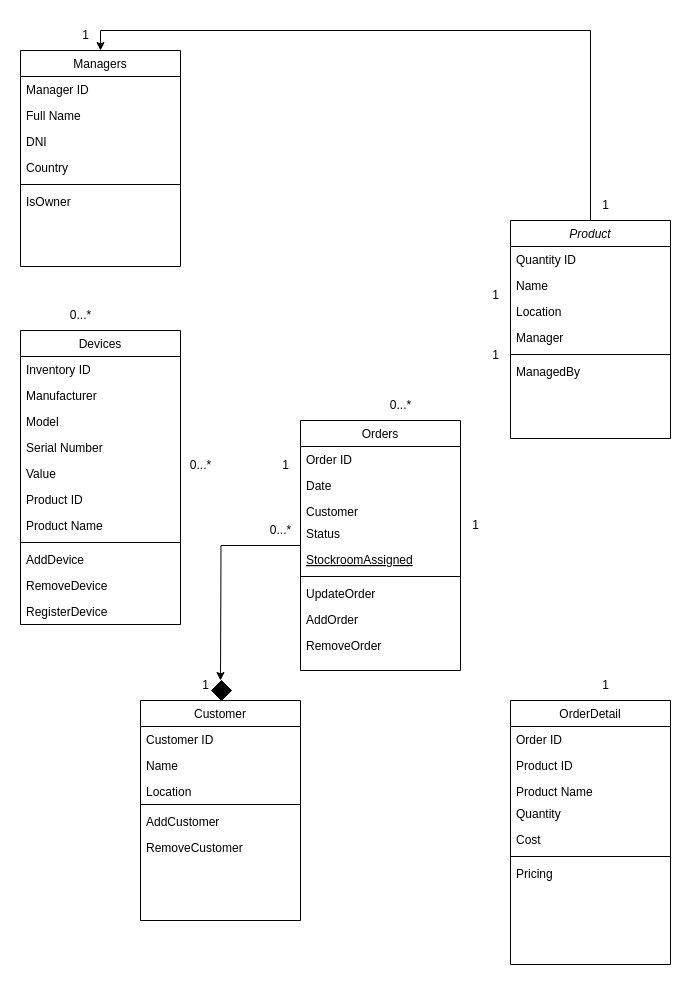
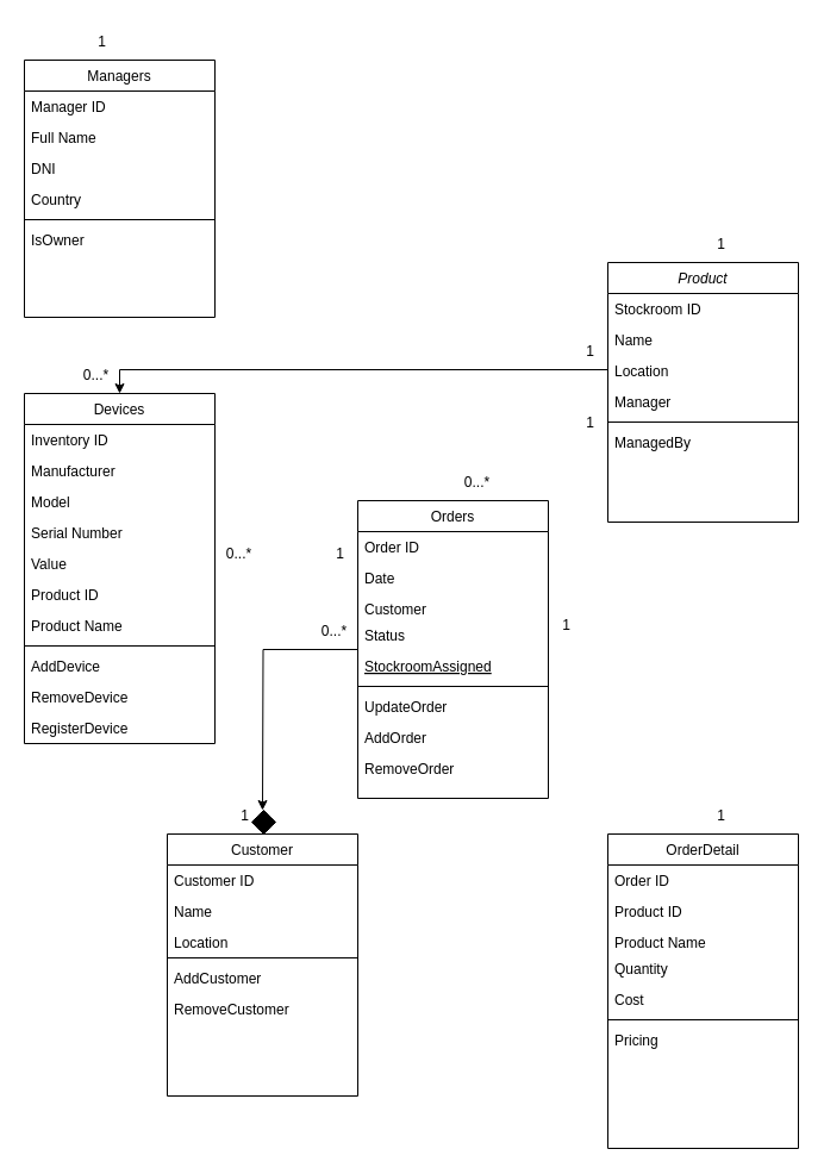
  <mxCell id="0" />
  <mxCell id="1" parent="0" />
- <mxCell id="3" style="edgeStyle=orthogonalEdgeStyle;rounded=0;orthogonalLoop=1;jettySize=auto;html=1;entryX=0.5;entryY=0;entryDx=0;entryDy=0;strokeColor=#000000;startArrow=none;exitX=0.5;exitY=0;exitDx=0;exitDy=0;" edge="1" parent="1" source="4" target="23"><mxGeometry relative="1" as="geometry"><Array as="points" /></mxGeometry></mxCell>
+ <mxCell id="2" style="edgeStyle=orthogonalEdgeStyle;rounded=0;orthogonalLoop=1;jettySize=auto;html=1;strokeColor=#000000;entryX=0.5;entryY=0;entryDx=0;entryDy=0;" edge="1" parent="1" source="4" target="11"><mxGeometry relative="1" as="geometry"><Array as="points"><mxPoint x="100" y="310" /></Array></mxGeometry></mxCell>
  <mxCell id="4" value="Product" style="swimlane;fontStyle=2;align=center;verticalAlign=top;childLayout=stackLayout;horizontal=1;startSize=26;horizontalStack=0;resizeParent=1;resizeLast=0;collapsible=1;marginBottom=0;rounded=0;shadow=0;strokeWidth=1;" vertex="1" parent="1"><mxGeometry x="510" y="220" width="160" height="218" as="geometry"><mxRectangle x="230" y="140" width="160" height="26" as="alternateBounds" /></mxGeometry></mxCell>
- <mxCell id="5" value="Quantity ID" style="text;align=left;verticalAlign=top;spacingLeft=4;spacingRight=4;overflow=hidden;rotatable=0;points=[[0,0.5],[1,0.5]];portConstraint=eastwest;" vertex="1" parent="4"><mxGeometry y="26" width="160" height="26" as="geometry" /></mxCell>
+ <mxCell id="5" value="Stockroom ID" style="text;align=left;verticalAlign=top;spacingLeft=4;spacingRight=4;overflow=hidden;rotatable=0;points=[[0,0.5],[1,0.5]];portConstraint=eastwest;" vertex="1" parent="4"><mxGeometry y="26" width="160" height="26" as="geometry" /></mxCell>
  <mxCell id="6" value="Name" style="text;align=left;verticalAlign=top;spacingLeft=4;spacingRight=4;overflow=hidden;rotatable=0;points=[[0,0.5],[1,0.5]];portConstraint=eastwest;rounded=0;shadow=0;html=0;" vertex="1" parent="4"><mxGeometry y="52" width="160" height="26" as="geometry" /></mxCell>
  <mxCell id="7" value="Location" style="text;align=left;verticalAlign=top;spacingLeft=4;spacingRight=4;overflow=hidden;rotatable=0;points=[[0,0.5],[1,0.5]];portConstraint=eastwest;rounded=0;shadow=0;html=0;" vertex="1" parent="4"><mxGeometry y="78" width="160" height="26" as="geometry" /></mxCell>
  <mxCell id="8" value="Manager" style="text;align=left;verticalAlign=top;spacingLeft=4;spacingRight=4;overflow=hidden;rotatable=0;points=[[0,0.5],[1,0.5]];portConstraint=eastwest;rounded=0;shadow=0;html=0;" vertex="1" parent="4"><mxGeometry y="104" width="160" height="26" as="geometry" /></mxCell>
  <mxCell id="9" value="" style="line;html=1;strokeWidth=1;align=left;verticalAlign=middle;spacingTop=-1;spacingLeft=3;spacingRight=3;rotatable=0;labelPosition=right;points=[];portConstraint=eastwest;" vertex="1" parent="4"><mxGeometry y="130" width="160" height="8" as="geometry" /></mxCell>
  <mxCell id="10" value="ManagedBy" style="text;align=left;verticalAlign=top;spacingLeft=4;spacingRight=4;overflow=hidden;rotatable=0;points=[[0,0.5],[1,0.5]];portConstraint=eastwest;" vertex="1" parent="4"><mxGeometry y="138" width="160" height="26" as="geometry" /></mxCell>
  <mxCell id="11" value="Devices" style="swimlane;fontStyle=0;align=center;verticalAlign=top;childLayout=stackLayout;horizontal=1;startSize=26;horizontalStack=0;resizeParent=1;resizeLast=0;collapsible=1;marginBottom=0;rounded=0;shadow=0;strokeWidth=1;" vertex="1" parent="1"><mxGeometry x="20" y="330" width="160" height="294" as="geometry"><mxRectangle x="130" y="380" width="160" height="26" as="alternateBounds" /></mxGeometry></mxCell>
  <mxCell id="12" value="Inventory ID" style="text;align=left;verticalAlign=top;spacingLeft=4;spacingRight=4;overflow=hidden;rotatable=0;points=[[0,0.5],[1,0.5]];portConstraint=eastwest;" vertex="1" parent="11"><mxGeometry y="26" width="160" height="26" as="geometry" /></mxCell>
  <mxCell id="13" value="Manufacturer" style="text;align=left;verticalAlign=top;spacingLeft=4;spacingRight=4;overflow=hidden;rotatable=0;points=[[0,0.5],[1,0.5]];portConstraint=eastwest;rounded=0;shadow=0;html=0;" vertex="1" parent="11"><mxGeometry y="52" width="160" height="26" as="geometry" /></mxCell>
  <mxCell id="14" value="Model" style="text;align=left;verticalAlign=top;spacingLeft=4;spacingRight=4;overflow=hidden;rotatable=0;points=[[0,0.5],[1,0.5]];portConstraint=eastwest;rounded=0;shadow=0;html=0;" vertex="1" parent="11"><mxGeometry y="78" width="160" height="26" as="geometry" /></mxCell>
  <mxCell id="15" value="Serial Number" style="text;align=left;verticalAlign=top;spacingLeft=4;spacingRight=4;overflow=hidden;rotatable=0;points=[[0,0.5],[1,0.5]];portConstraint=eastwest;rounded=0;shadow=0;html=0;" vertex="1" parent="11"><mxGeometry y="104" width="160" height="26" as="geometry" /></mxCell>
  <mxCell id="16" value="Value" style="text;align=left;verticalAlign=top;spacingLeft=4;spacingRight=4;overflow=hidden;rotatable=0;points=[[0,0.5],[1,0.5]];portConstraint=eastwest;rounded=0;shadow=0;html=0;" vertex="1" parent="11"><mxGeometry y="130" width="160" height="26" as="geometry" /></mxCell>
  <mxCell id="17" value="Product ID" style="text;align=left;verticalAlign=top;spacingLeft=4;spacingRight=4;overflow=hidden;rotatable=0;points=[[0,0.5],[1,0.5]];portConstraint=eastwest;rounded=0;shadow=0;html=0;" vertex="1" parent="11"><mxGeometry y="156" width="160" height="26" as="geometry" /></mxCell>
  <mxCell id="18" value="Product Name" style="text;align=left;verticalAlign=top;spacingLeft=4;spacingRight=4;overflow=hidden;rotatable=0;points=[[0,0.5],[1,0.5]];portConstraint=eastwest;rounded=0;shadow=0;html=0;" vertex="1" parent="11"><mxGeometry y="182" width="160" height="26" as="geometry" /></mxCell>
  <mxCell id="19" value="" style="line;html=1;strokeWidth=1;align=left;verticalAlign=middle;spacingTop=-1;spacingLeft=3;spacingRight=3;rotatable=0;labelPosition=right;points=[];portConstraint=eastwest;" vertex="1" parent="11"><mxGeometry y="208" width="160" height="8" as="geometry" /></mxCell>
  <mxCell id="20" value="AddDevice" style="text;align=left;verticalAlign=top;spacingLeft=4;spacingRight=4;overflow=hidden;rotatable=0;points=[[0,0.5],[1,0.5]];portConstraint=eastwest;" vertex="1" parent="11"><mxGeometry y="216" width="160" height="26" as="geometry" /></mxCell>
  <mxCell id="21" value="RemoveDevice" style="text;align=left;verticalAlign=top;spacingLeft=4;spacingRight=4;overflow=hidden;rotatable=0;points=[[0,0.5],[1,0.5]];portConstraint=eastwest;" vertex="1" parent="11"><mxGeometry y="242" width="160" height="26" as="geometry" /></mxCell>
  <mxCell id="22" value="RegisterDevice" style="text;align=left;verticalAlign=top;spacingLeft=4;spacingRight=4;overflow=hidden;rotatable=0;points=[[0,0.5],[1,0.5]];portConstraint=eastwest;" vertex="1" parent="11"><mxGeometry y="268" width="160" height="26" as="geometry" /></mxCell>
  <mxCell id="23" value="Managers" style="swimlane;fontStyle=0;align=center;verticalAlign=top;childLayout=stackLayout;horizontal=1;startSize=26;horizontalStack=0;resizeParent=1;resizeLast=0;collapsible=1;marginBottom=0;rounded=0;shadow=0;strokeWidth=1;" vertex="1" parent="1"><mxGeometry x="20" y="50" width="160" height="216" as="geometry"><mxRectangle x="550" y="140" width="160" height="26" as="alternateBounds" /></mxGeometry></mxCell>
  <mxCell id="24" value="Manager ID" style="text;align=left;verticalAlign=top;spacingLeft=4;spacingRight=4;overflow=hidden;rotatable=0;points=[[0,0.5],[1,0.5]];portConstraint=eastwest;" vertex="1" parent="23"><mxGeometry y="26" width="160" height="26" as="geometry" /></mxCell>
  <mxCell id="25" value="Full Name" style="text;align=left;verticalAlign=top;spacingLeft=4;spacingRight=4;overflow=hidden;rotatable=0;points=[[0,0.5],[1,0.5]];portConstraint=eastwest;rounded=0;shadow=0;html=0;" vertex="1" parent="23"><mxGeometry y="52" width="160" height="26" as="geometry" /></mxCell>
  <mxCell id="26" value="DNI" style="text;align=left;verticalAlign=top;spacingLeft=4;spacingRight=4;overflow=hidden;rotatable=0;points=[[0,0.5],[1,0.5]];portConstraint=eastwest;rounded=0;shadow=0;html=0;" vertex="1" parent="23"><mxGeometry y="78" width="160" height="26" as="geometry" /></mxCell>
  <mxCell id="27" value="Country" style="text;align=left;verticalAlign=top;spacingLeft=4;spacingRight=4;overflow=hidden;rotatable=0;points=[[0,0.5],[1,0.5]];portConstraint=eastwest;rounded=0;shadow=0;html=0;" vertex="1" parent="23"><mxGeometry y="104" width="160" height="26" as="geometry" /></mxCell>
  <mxCell id="28" value="" style="line;html=1;strokeWidth=1;align=left;verticalAlign=middle;spacingTop=-1;spacingLeft=3;spacingRight=3;rotatable=0;labelPosition=right;points=[];portConstraint=eastwest;" vertex="1" parent="23"><mxGeometry y="130" width="160" height="8" as="geometry" /></mxCell>
  <mxCell id="29" value="IsOwner" style="text;align=left;verticalAlign=top;spacingLeft=4;spacingRight=4;overflow=hidden;rotatable=0;points=[[0,0.5],[1,0.5]];portConstraint=eastwest;" vertex="1" parent="23"><mxGeometry y="138" width="160" height="26" as="geometry" /></mxCell>
  <mxCell id="30" value="Customer" style="swimlane;fontStyle=0;align=center;verticalAlign=top;childLayout=stackLayout;horizontal=1;startSize=26;horizontalStack=0;resizeParent=1;resizeLast=0;collapsible=1;marginBottom=0;rounded=0;shadow=0;strokeWidth=1;" vertex="1" parent="1"><mxGeometry x="140" y="700" width="160" height="220" as="geometry"><mxRectangle x="130" y="380" width="160" height="26" as="alternateBounds" /></mxGeometry></mxCell>
  <mxCell id="31" value="Customer ID" style="text;align=left;verticalAlign=top;spacingLeft=4;spacingRight=4;overflow=hidden;rotatable=0;points=[[0,0.5],[1,0.5]];portConstraint=eastwest;" vertex="1" parent="30"><mxGeometry y="26" width="160" height="26" as="geometry" /></mxCell>
  <mxCell id="32" value="Name" style="text;align=left;verticalAlign=top;spacingLeft=4;spacingRight=4;overflow=hidden;rotatable=0;points=[[0,0.5],[1,0.5]];portConstraint=eastwest;rounded=0;shadow=0;html=0;" vertex="1" parent="30"><mxGeometry y="52" width="160" height="26" as="geometry" /></mxCell>
  <mxCell id="33" value="Location" style="text;align=left;verticalAlign=top;spacingLeft=4;spacingRight=4;overflow=hidden;rotatable=0;points=[[0,0.5],[1,0.5]];portConstraint=eastwest;rounded=0;shadow=0;html=0;" vertex="1" parent="30"><mxGeometry y="78" width="160" height="22" as="geometry" /></mxCell>
  <mxCell id="34" value="" style="line;html=1;strokeWidth=1;align=left;verticalAlign=middle;spacingTop=-1;spacingLeft=3;spacingRight=3;rotatable=0;labelPosition=right;points=[];portConstraint=eastwest;" vertex="1" parent="30"><mxGeometry y="100" width="160" height="8" as="geometry" /></mxCell>
  <mxCell id="35" value="AddCustomer" style="text;align=left;verticalAlign=top;spacingLeft=4;spacingRight=4;overflow=hidden;rotatable=0;points=[[0,0.5],[1,0.5]];portConstraint=eastwest;" vertex="1" parent="30"><mxGeometry y="108" width="160" height="26" as="geometry" /></mxCell>
  <mxCell id="36" value="RemoveCustomer" style="text;align=left;verticalAlign=top;spacingLeft=4;spacingRight=4;overflow=hidden;rotatable=0;points=[[0,0.5],[1,0.5]];portConstraint=eastwest;" vertex="1" parent="30"><mxGeometry y="134" width="160" height="26" as="geometry" /></mxCell>
  <mxCell id="37" style="edgeStyle=orthogonalEdgeStyle;rounded=0;orthogonalLoop=1;jettySize=auto;html=1;strokeColor=#000000;" edge="1" parent="1" source="38"><mxGeometry relative="1" as="geometry"><mxPoint x="220" y="680" as="targetPoint" /></mxGeometry></mxCell>
  <mxCell id="38" value="Orders" style="swimlane;fontStyle=0;align=center;verticalAlign=top;childLayout=stackLayout;horizontal=1;startSize=26;horizontalStack=0;resizeParent=1;resizeLast=0;collapsible=1;marginBottom=0;rounded=0;shadow=0;strokeWidth=1;" vertex="1" parent="1"><mxGeometry x="300" y="420" width="160" height="250" as="geometry"><mxRectangle x="130" y="380" width="160" height="26" as="alternateBounds" /></mxGeometry></mxCell>
  <mxCell id="39" value="Order ID" style="text;align=left;verticalAlign=top;spacingLeft=4;spacingRight=4;overflow=hidden;rotatable=0;points=[[0,0.5],[1,0.5]];portConstraint=eastwest;" vertex="1" parent="38"><mxGeometry y="26" width="160" height="26" as="geometry" /></mxCell>
  <mxCell id="40" value="Date" style="text;align=left;verticalAlign=top;spacingLeft=4;spacingRight=4;overflow=hidden;rotatable=0;points=[[0,0.5],[1,0.5]];portConstraint=eastwest;rounded=0;shadow=0;html=0;" vertex="1" parent="38"><mxGeometry y="52" width="160" height="26" as="geometry" /></mxCell>
  <mxCell id="41" value="Customer" style="text;align=left;verticalAlign=top;spacingLeft=4;spacingRight=4;overflow=hidden;rotatable=0;points=[[0,0.5],[1,0.5]];portConstraint=eastwest;rounded=0;shadow=0;html=0;" vertex="1" parent="38"><mxGeometry y="78" width="160" height="22" as="geometry" /></mxCell>
  <mxCell id="42" value="Status" style="text;align=left;verticalAlign=top;spacingLeft=4;spacingRight=4;overflow=hidden;rotatable=0;points=[[0,0.5],[1,0.5]];portConstraint=eastwest;rounded=0;shadow=0;html=0;" vertex="1" parent="38"><mxGeometry y="100" width="160" height="26" as="geometry" /></mxCell>
  <mxCell id="43" value="StockroomAssigned" style="text;align=left;verticalAlign=top;spacingLeft=4;spacingRight=4;overflow=hidden;rotatable=0;points=[[0,0.5],[1,0.5]];portConstraint=eastwest;fontStyle=4" vertex="1" parent="38"><mxGeometry y="126" width="160" height="26" as="geometry" /></mxCell>
  <mxCell id="44" value="" style="line;html=1;strokeWidth=1;align=left;verticalAlign=middle;spacingTop=-1;spacingLeft=3;spacingRight=3;rotatable=0;labelPosition=right;points=[];portConstraint=eastwest;" vertex="1" parent="38"><mxGeometry y="152" width="160" height="8" as="geometry" /></mxCell>
  <mxCell id="45" value="UpdateOrder" style="text;align=left;verticalAlign=top;spacingLeft=4;spacingRight=4;overflow=hidden;rotatable=0;points=[[0,0.5],[1,0.5]];portConstraint=eastwest;" vertex="1" parent="38"><mxGeometry y="160" width="160" height="26" as="geometry" /></mxCell>
  <mxCell id="46" value="AddOrder" style="text;align=left;verticalAlign=top;spacingLeft=4;spacingRight=4;overflow=hidden;rotatable=0;points=[[0,0.5],[1,0.5]];portConstraint=eastwest;" vertex="1" parent="38"><mxGeometry y="186" width="160" height="26" as="geometry" /></mxCell>
  <mxCell id="47" value="RemoveOrder" style="text;align=left;verticalAlign=top;spacingLeft=4;spacingRight=4;overflow=hidden;rotatable=0;points=[[0,0.5],[1,0.5]];portConstraint=eastwest;" vertex="1" parent="38"><mxGeometry y="212" width="160" height="26" as="geometry" /></mxCell>
  <mxCell id="48" value="OrderDetail" style="swimlane;fontStyle=0;align=center;verticalAlign=top;childLayout=stackLayout;horizontal=1;startSize=26;horizontalStack=0;resizeParent=1;resizeLast=0;collapsible=1;marginBottom=0;rounded=0;shadow=0;strokeWidth=1;" vertex="1" parent="1"><mxGeometry x="510" y="700" width="160" height="264" as="geometry"><mxRectangle x="130" y="380" width="160" height="26" as="alternateBounds" /></mxGeometry></mxCell>
  <mxCell id="49" value="Order ID" style="text;align=left;verticalAlign=top;spacingLeft=4;spacingRight=4;overflow=hidden;rotatable=0;points=[[0,0.5],[1,0.5]];portConstraint=eastwest;" vertex="1" parent="48"><mxGeometry y="26" width="160" height="26" as="geometry" /></mxCell>
  <mxCell id="50" value="Product ID" style="text;align=left;verticalAlign=top;spacingLeft=4;spacingRight=4;overflow=hidden;rotatable=0;points=[[0,0.5],[1,0.5]];portConstraint=eastwest;rounded=0;shadow=0;html=0;" vertex="1" parent="48"><mxGeometry y="52" width="160" height="26" as="geometry" /></mxCell>
  <mxCell id="51" value="Product Name" style="text;align=left;verticalAlign=top;spacingLeft=4;spacingRight=4;overflow=hidden;rotatable=0;points=[[0,0.5],[1,0.5]];portConstraint=eastwest;rounded=0;shadow=0;html=0;" vertex="1" parent="48"><mxGeometry y="78" width="160" height="22" as="geometry" /></mxCell>
  <mxCell id="52" value="Quantity" style="text;align=left;verticalAlign=top;spacingLeft=4;spacingRight=4;overflow=hidden;rotatable=0;points=[[0,0.5],[1,0.5]];portConstraint=eastwest;rounded=0;shadow=0;html=0;" vertex="1" parent="48"><mxGeometry y="100" width="160" height="26" as="geometry" /></mxCell>
  <mxCell id="53" value="Cost" style="text;align=left;verticalAlign=top;spacingLeft=4;spacingRight=4;overflow=hidden;rotatable=0;points=[[0,0.5],[1,0.5]];portConstraint=eastwest;rounded=0;shadow=0;html=0;" vertex="1" parent="48"><mxGeometry y="126" width="160" height="26" as="geometry" /></mxCell>
  <mxCell id="54" value="" style="line;html=1;strokeWidth=1;align=left;verticalAlign=middle;spacingTop=-1;spacingLeft=3;spacingRight=3;rotatable=0;labelPosition=right;points=[];portConstraint=eastwest;" vertex="1" parent="48"><mxGeometry y="152" width="160" height="8" as="geometry" /></mxCell>
  <mxCell id="55" value="Pricing" style="text;align=left;verticalAlign=top;spacingLeft=4;spacingRight=4;overflow=hidden;rotatable=0;points=[[0,0.5],[1,0.5]];portConstraint=eastwest;" vertex="1" parent="48"><mxGeometry y="160" width="160" height="26" as="geometry" /></mxCell>
  <mxCell id="56" value="1" style="text;html=1;align=center;verticalAlign=middle;resizable=0;points=[];autosize=1;strokeColor=none;fillColor=none;" vertex="1" parent="1"><mxGeometry x="590" y="670" width="30" height="30" as="geometry" /></mxCell>
  <mxCell id="57" value="" style="rhombus;whiteSpace=wrap;html=1;fillColor=#000000;" vertex="1" parent="1"><mxGeometry x="211" y="680" width="20" height="20" as="geometry" /></mxCell>
  <mxCell id="58" value="0...*" style="text;html=1;align=center;verticalAlign=middle;resizable=0;points=[];autosize=1;strokeColor=none;fillColor=none;" vertex="1" parent="1"><mxGeometry x="260" y="515" width="40" height="30" as="geometry" /></mxCell>
  <mxCell id="59" value="1" style="text;html=1;align=center;verticalAlign=middle;resizable=0;points=[];autosize=1;strokeColor=none;fillColor=none;" vertex="1" parent="1"><mxGeometry x="460" y="510" width="30" height="30" as="geometry" /></mxCell>
  <mxCell id="60" value="0...*" style="text;html=1;align=center;verticalAlign=middle;resizable=0;points=[];autosize=1;strokeColor=none;fillColor=none;" vertex="1" parent="1"><mxGeometry x="380" y="390" width="40" height="30" as="geometry" /></mxCell>
  <mxCell id="61" value="1" style="text;html=1;align=center;verticalAlign=middle;resizable=0;points=[];autosize=1;strokeColor=none;fillColor=none;" vertex="1" parent="1"><mxGeometry x="480" y="280" width="30" height="30" as="geometry" /></mxCell>
  <mxCell id="62" value="1" style="text;html=1;align=center;verticalAlign=middle;resizable=0;points=[];autosize=1;strokeColor=none;fillColor=none;" vertex="1" parent="1"><mxGeometry x="480" y="340" width="30" height="30" as="geometry" /></mxCell>
  <mxCell id="63" value="0...*" style="text;html=1;align=center;verticalAlign=middle;resizable=0;points=[];autosize=1;strokeColor=none;fillColor=none;" vertex="1" parent="1"><mxGeometry x="60" y="300" width="40" height="30" as="geometry" /></mxCell>
  <mxCell id="64" value="1" style="text;html=1;align=center;verticalAlign=middle;resizable=0;points=[];autosize=1;strokeColor=none;fillColor=none;" vertex="1" parent="1"><mxGeometry x="590" y="190" width="30" height="30" as="geometry" /></mxCell>
  <mxCell id="65" value="1" style="text;html=1;align=center;verticalAlign=middle;resizable=0;points=[];autosize=1;strokeColor=none;fillColor=none;" vertex="1" parent="1"><mxGeometry x="70" y="20" width="30" height="30" as="geometry" /></mxCell>
  <mxCell id="66" value="1" style="text;html=1;align=center;verticalAlign=middle;resizable=0;points=[];autosize=1;strokeColor=none;fillColor=none;" vertex="1" parent="1"><mxGeometry x="190" y="670" width="30" height="30" as="geometry" /></mxCell>
  <mxCell id="67" value="0...*" style="text;html=1;align=center;verticalAlign=middle;resizable=0;points=[];autosize=1;strokeColor=none;fillColor=none;" vertex="1" parent="1"><mxGeometry x="180" y="450" width="40" height="30" as="geometry" /></mxCell>
  <mxCell id="68" value="1" style="text;html=1;align=center;verticalAlign=middle;resizable=0;points=[];autosize=1;strokeColor=none;fillColor=none;" vertex="1" parent="1"><mxGeometry x="270" y="450" width="30" height="30" as="geometry" /></mxCell>
